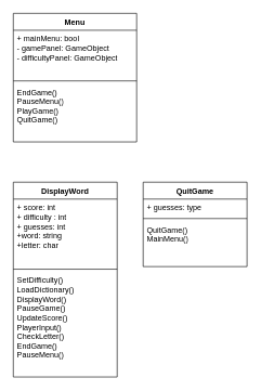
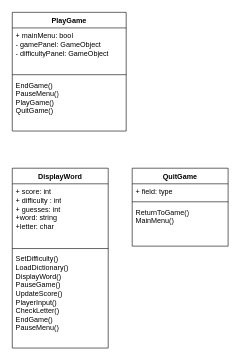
  <mxCell id="0" />
  <mxCell id="1" parent="0" />
- <mxCell id="2" value="Menu" style="swimlane;fontStyle=1;align=center;verticalAlign=top;childLayout=stackLayout;horizontal=1;startSize=26;horizontalStack=0;resizeParent=1;resizeParentMax=0;resizeLast=0;collapsible=1;marginBottom=0;whiteSpace=wrap;html=1;" vertex="1" parent="1"><mxGeometry x="20" y="20" width="190" height="198" as="geometry" /></mxCell>
+ <mxCell id="2" value="PlayGame" style="swimlane;fontStyle=1;align=center;verticalAlign=top;childLayout=stackLayout;horizontal=1;startSize=26;horizontalStack=0;resizeParent=1;resizeParentMax=0;resizeLast=0;collapsible=1;marginBottom=0;whiteSpace=wrap;html=1;" vertex="1" parent="1"><mxGeometry x="20" y="20" width="190" height="198" as="geometry" /></mxCell>
  <mxCell id="3" value="+ mainMenu: bool&lt;br&gt;- gamePanel: GameObject&lt;br&gt;- difficultyPanel: GameObject" style="text;strokeColor=none;fillColor=none;align=left;verticalAlign=top;spacingLeft=4;spacingRight=4;overflow=hidden;rotatable=0;points=[[0,0.5],[1,0.5]];portConstraint=eastwest;whiteSpace=wrap;html=1;" vertex="1" parent="2"><mxGeometry y="26" width="190" height="74" as="geometry" /></mxCell>
  <mxCell id="4" value="" style="line;strokeWidth=1;fillColor=none;align=left;verticalAlign=middle;spacingTop=-1;spacingLeft=3;spacingRight=3;rotatable=0;labelPosition=right;points=[];portConstraint=eastwest;strokeColor=inherit;" vertex="1" parent="2"><mxGeometry y="100" width="190" height="8" as="geometry" /></mxCell>
  <mxCell id="5" value="EndGame()&lt;br&gt;PauseMenu()&lt;br&gt;PlayGame()&lt;br&gt;QuitGame()" style="text;strokeColor=none;fillColor=none;align=left;verticalAlign=top;spacingLeft=4;spacingRight=4;overflow=hidden;rotatable=0;points=[[0,0.5],[1,0.5]];portConstraint=eastwest;whiteSpace=wrap;html=1;" vertex="1" parent="2"><mxGeometry y="108" width="190" height="90" as="geometry" /></mxCell>
  <mxCell id="6" value="QuitGame" style="swimlane;fontStyle=1;align=center;verticalAlign=top;childLayout=stackLayout;horizontal=1;startSize=26;horizontalStack=0;resizeParent=1;resizeParentMax=0;resizeLast=0;collapsible=1;marginBottom=0;whiteSpace=wrap;html=1;" vertex="1" parent="1"><mxGeometry x="220" y="280" width="160" height="130" as="geometry" /></mxCell>
- <mxCell id="7" value="+ guesses: type" style="text;strokeColor=none;fillColor=none;align=left;verticalAlign=top;spacingLeft=4;spacingRight=4;overflow=hidden;rotatable=0;points=[[0,0.5],[1,0.5]];portConstraint=eastwest;whiteSpace=wrap;html=1;" vertex="1" parent="6"><mxGeometry y="26" width="160" height="26" as="geometry" /></mxCell>
+ <mxCell id="7" value="+ field: type" style="text;strokeColor=none;fillColor=none;align=left;verticalAlign=top;spacingLeft=4;spacingRight=4;overflow=hidden;rotatable=0;points=[[0,0.5],[1,0.5]];portConstraint=eastwest;whiteSpace=wrap;html=1;" vertex="1" parent="6"><mxGeometry y="26" width="160" height="26" as="geometry" /></mxCell>
  <mxCell id="8" value="" style="line;strokeWidth=1;fillColor=none;align=left;verticalAlign=middle;spacingTop=-1;spacingLeft=3;spacingRight=3;rotatable=0;labelPosition=right;points=[];portConstraint=eastwest;strokeColor=inherit;" vertex="1" parent="6"><mxGeometry y="52" width="160" height="8" as="geometry" /></mxCell>
- <mxCell id="9" value="QuitGame()&lt;br&gt;MainMenu()" style="text;strokeColor=none;fillColor=none;align=left;verticalAlign=top;spacingLeft=4;spacingRight=4;overflow=hidden;rotatable=0;points=[[0,0.5],[1,0.5]];portConstraint=eastwest;whiteSpace=wrap;html=1;" vertex="1" parent="6"><mxGeometry y="60" width="160" height="70" as="geometry" /></mxCell>
+ <mxCell id="9" value="ReturnToGame()&lt;br&gt;MainMenu()" style="text;strokeColor=none;fillColor=none;align=left;verticalAlign=top;spacingLeft=4;spacingRight=4;overflow=hidden;rotatable=0;points=[[0,0.5],[1,0.5]];portConstraint=eastwest;whiteSpace=wrap;html=1;" vertex="1" parent="6"><mxGeometry y="60" width="160" height="70" as="geometry" /></mxCell>
  <mxCell id="10" value="DisplayWord" style="swimlane;fontStyle=1;align=center;verticalAlign=top;childLayout=stackLayout;horizontal=1;startSize=26;horizontalStack=0;resizeParent=1;resizeParentMax=0;resizeLast=0;collapsible=1;marginBottom=0;whiteSpace=wrap;html=1;" vertex="1" parent="1"><mxGeometry x="20" y="280" width="160" height="300" as="geometry" /></mxCell>
  <mxCell id="11" value="+ score: int&lt;br&gt;+ difficulty : int&lt;br&gt;+ guesses: int&lt;br&gt;+word: string&lt;br&gt;+letter: char" style="text;strokeColor=none;fillColor=none;align=left;verticalAlign=top;spacingLeft=4;spacingRight=4;overflow=hidden;rotatable=0;points=[[0,0.5],[1,0.5]];portConstraint=eastwest;whiteSpace=wrap;html=1;" vertex="1" parent="10"><mxGeometry y="26" width="160" height="104" as="geometry" /></mxCell>
  <mxCell id="12" value="" style="line;strokeWidth=1;fillColor=none;align=left;verticalAlign=middle;spacingTop=-1;spacingLeft=3;spacingRight=3;rotatable=0;labelPosition=right;points=[];portConstraint=eastwest;strokeColor=inherit;" vertex="1" parent="10"><mxGeometry y="130" width="160" height="8" as="geometry" /></mxCell>
  <mxCell id="13" value="SetDifficulty()&lt;br&gt;LoadDictionary()&lt;br&gt;DisplayWord()&lt;br&gt;PauseGame()&lt;br&gt;UpdateScore()&lt;br&gt;PlayerInput()&lt;br&gt;CheckLetter()&lt;br&gt;EndGame()&lt;br&gt;PauseMenu()" style="text;strokeColor=none;fillColor=none;align=left;verticalAlign=top;spacingLeft=4;spacingRight=4;overflow=hidden;rotatable=0;points=[[0,0.5],[1,0.5]];portConstraint=eastwest;whiteSpace=wrap;html=1;" vertex="1" parent="10"><mxGeometry y="138" width="160" height="162" as="geometry" /></mxCell>
